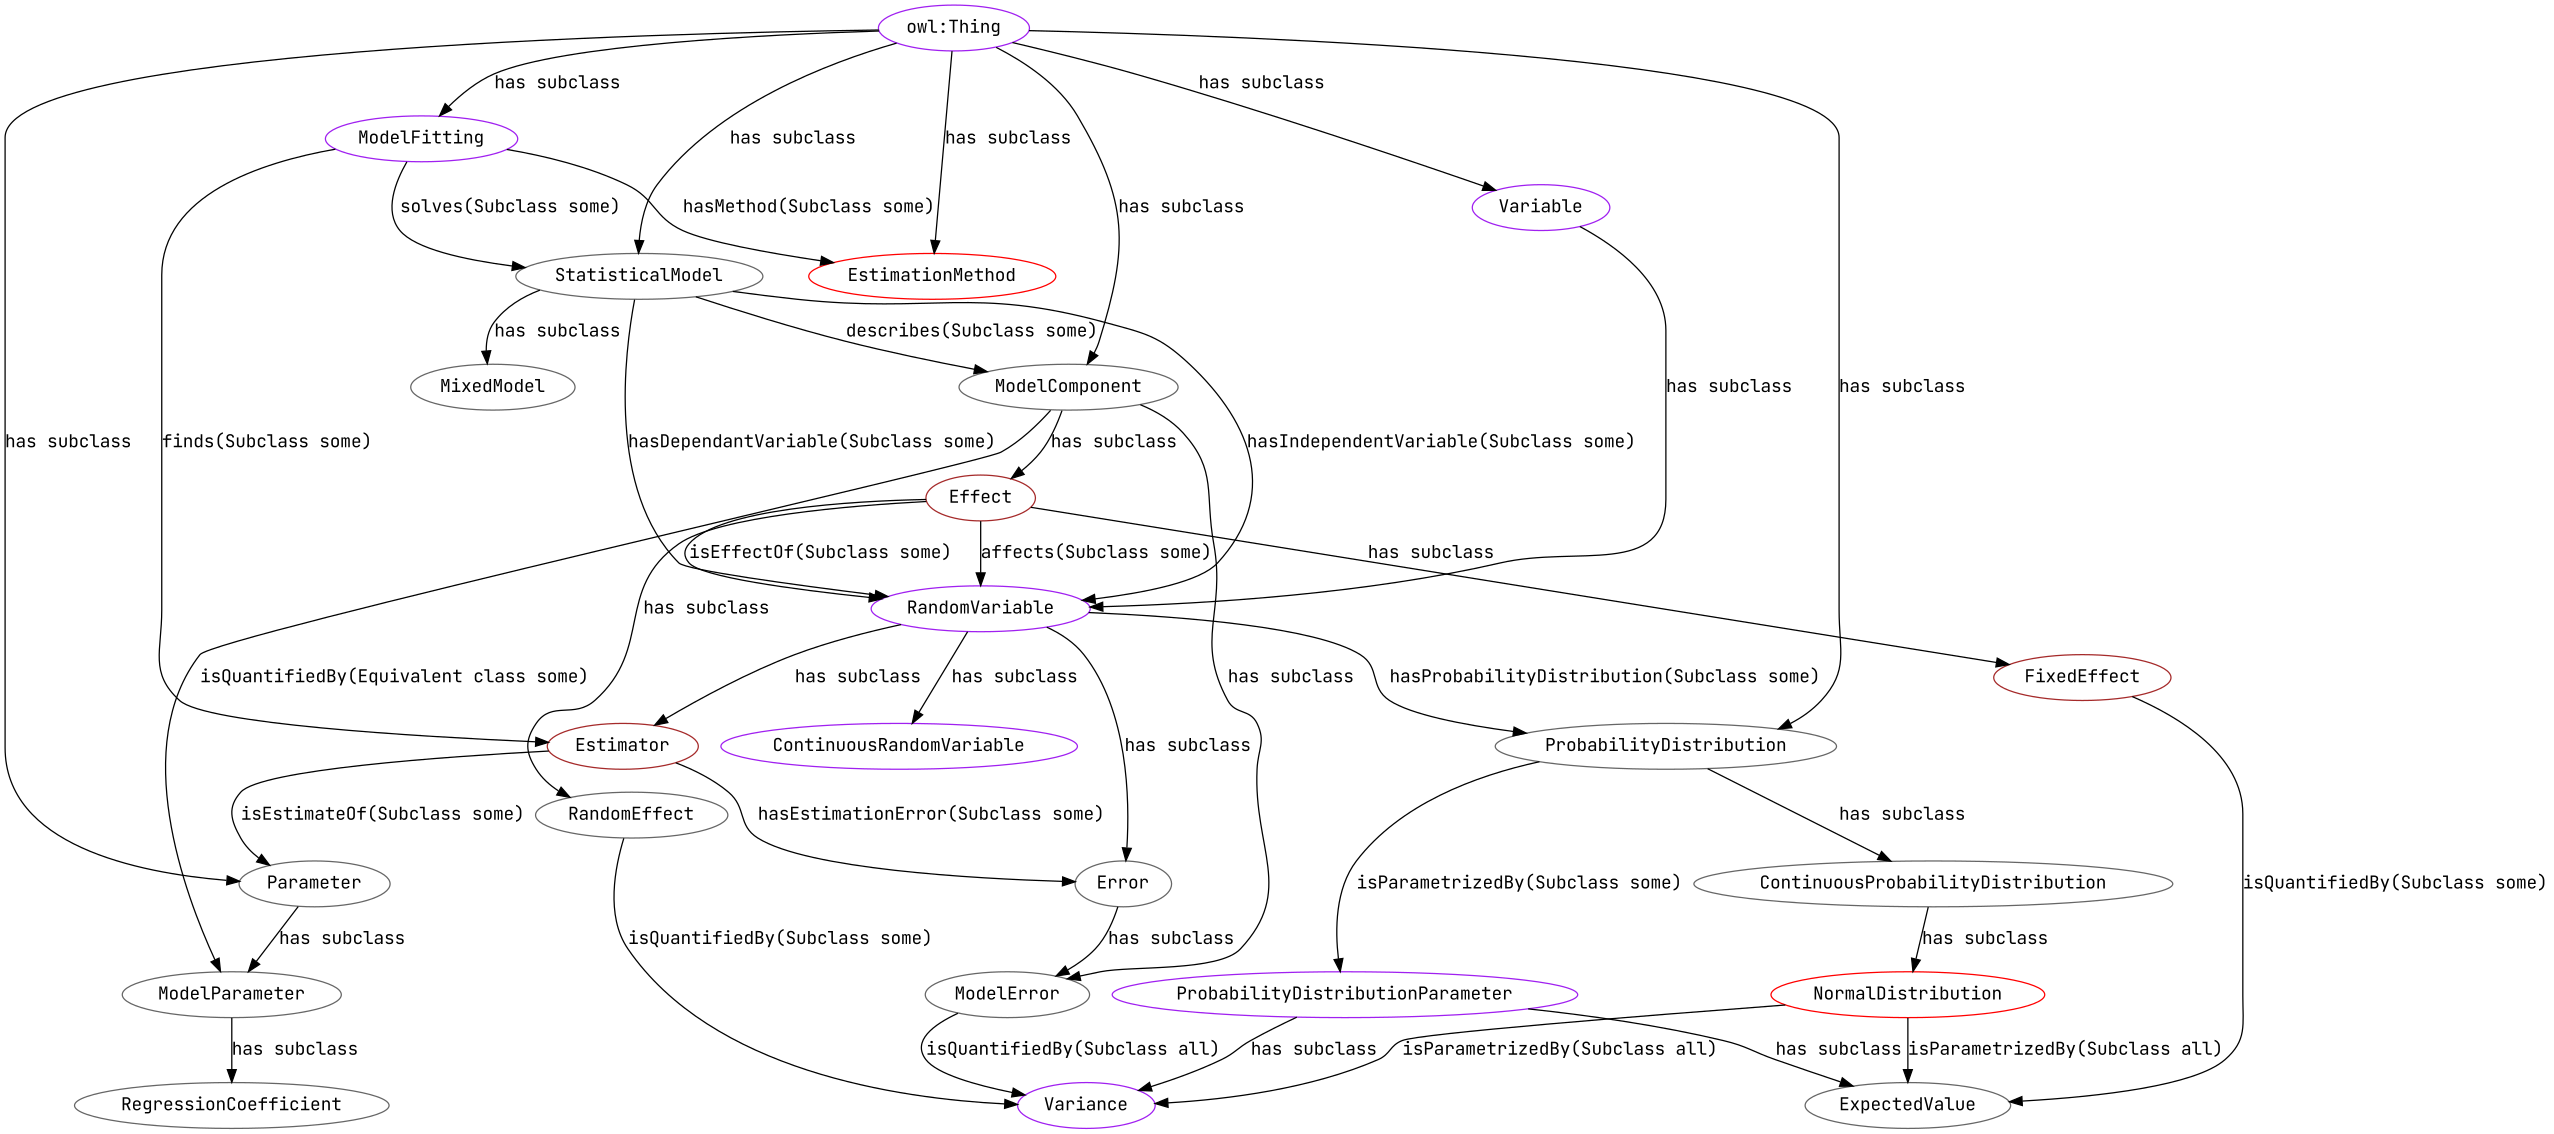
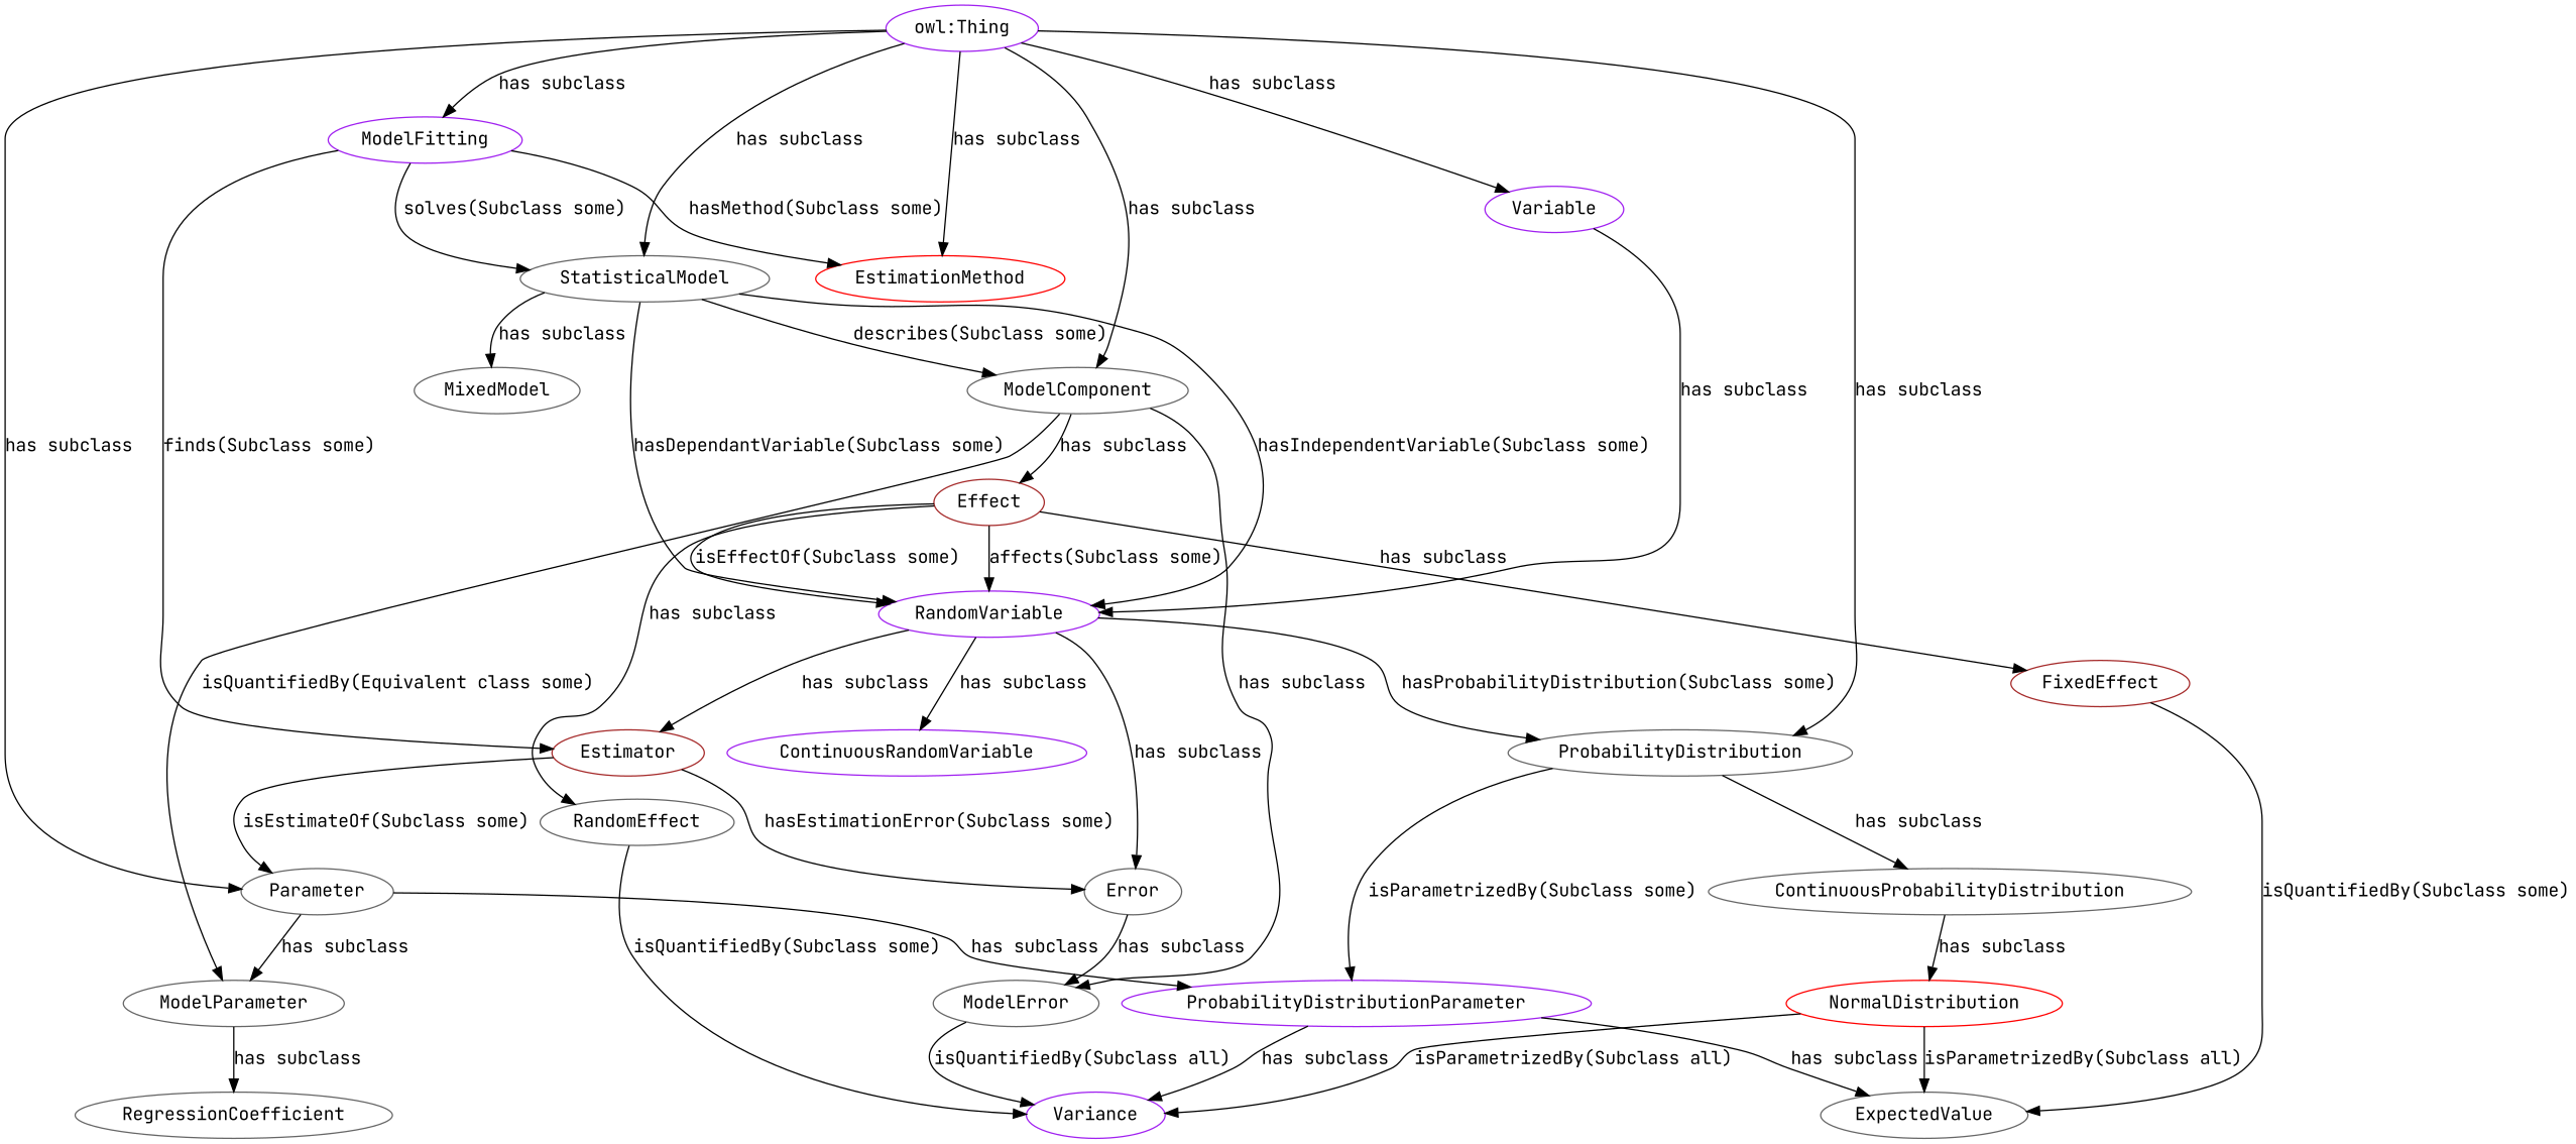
  digraph {
    fontname="JetBrains Mono"
    node [color=gray40 fontname="JetBrains Mono"]
    edge [fontname="JetBrains Mono"]
    RandomVariable [color=purple]
    StatisticalModel
    ModelComponent
    MixedModel
    Error
    ContinuousRandomVariable [color=purple]
    ProbabilityDistribution
    Estimator [color=brown]
    Effect [color=brown]
    ModelError
    ModelParameter
    ContinuousProbabilityDistribution
    ProbabilityDistributionParameter [color=purple]
    Parameter
    RandomEffect
    FixedEffect [color=brown]
    Variance [color=purple]
    ExpectedValue
    NormalDistribution [color=red]
    Variable [color=purple]
    RegressionCoefficient
    "owl:Thing" [color=purple]
    EstimationMethod [color=red]
    ModelFitting [color=purple]
    RandomVariable -> Error [label="has subclass"]
    RandomVariable -> ContinuousRandomVariable [label="has subclass"]
    RandomVariable -> ProbabilityDistribution [label="hasProbabilityDistribution(Subclass some)"]
    RandomVariable -> Estimator [label="has subclass"]
    StatisticalModel -> RandomVariable [label="hasDependantVariable(Subclass some)"]
    StatisticalModel -> RandomVariable [label="hasIndependentVariable(Subclass some)"]
    StatisticalModel -> ModelComponent [label="describes(Subclass some)"]
    StatisticalModel -> MixedModel [label="has subclass"]
    ModelComponent -> Effect [label="has subclass"]
    ModelComponent -> ModelError [label="has subclass"]
    ModelComponent -> ModelParameter [label="isQuantifiedBy(Equivalent class some)"]
    Error -> ModelError [label="has subclass"]
    ProbabilityDistribution -> ContinuousProbabilityDistribution [label="has subclass"]
    ProbabilityDistribution -> ProbabilityDistributionParameter [label="isParametrizedBy(Subclass some)"]
    Estimator -> Error [label="hasEstimationError(Subclass some)"]
    Estimator -> Parameter [label="isEstimateOf(Subclass some)"]
    Effect -> RandomVariable [label="isEffectOf(Subclass some)"]
    Effect -> RandomVariable [label="affects(Subclass some)"]
    Effect -> RandomEffect [label="has subclass"]
    Effect -> FixedEffect [label="has subclass"]
    ModelError -> Variance [label="isQuantifiedBy(Subclass all)"]
    ModelParameter -> RegressionCoefficient [label="has subclass"]
    ContinuousProbabilityDistribution -> NormalDistribution [label="has subclass"]
    ProbabilityDistributionParameter -> Variance [label="has subclass"]
    ProbabilityDistributionParameter -> ExpectedValue [label="has subclass"]
    Parameter -> ModelParameter [label="has subclass"]
+   Parameter -> ProbabilityDistributionParameter [label="has subclass"]
    RandomEffect -> Variance [label="isQuantifiedBy(Subclass some)"]
    FixedEffect -> ExpectedValue [label="isQuantifiedBy(Subclass some)"]
    NormalDistribution -> Variance [label="isParametrizedBy(Subclass all)"]
    NormalDistribution -> ExpectedValue [label="isParametrizedBy(Subclass all)"]
    Variable -> RandomVariable [label="has subclass"]
    "owl:Thing" -> StatisticalModel [label="has subclass"]
    "owl:Thing" -> ModelComponent [label="has subclass"]
    "owl:Thing" -> ProbabilityDistribution [label="has subclass"]
    "owl:Thing" -> Parameter [label="has subclass"]
    "owl:Thing" -> Variable [label="has subclass"]
    "owl:Thing" -> EstimationMethod [label="has subclass"]
    "owl:Thing" -> ModelFitting [label="has subclass"]
    ModelFitting -> StatisticalModel [label="solves(Subclass some)"]
    ModelFitting -> Estimator [label="finds(Subclass some)"]
    ModelFitting -> EstimationMethod [label="hasMethod(Subclass some)"]
  }
